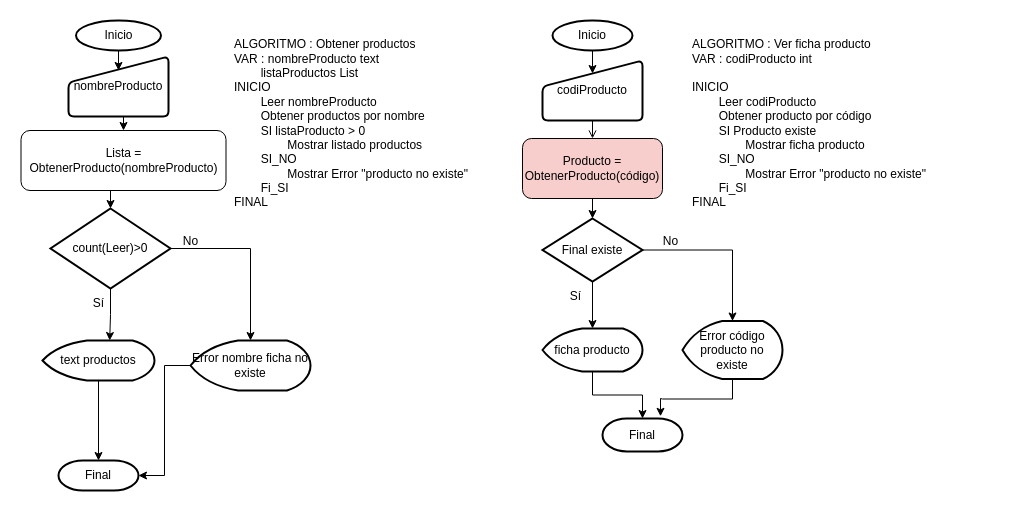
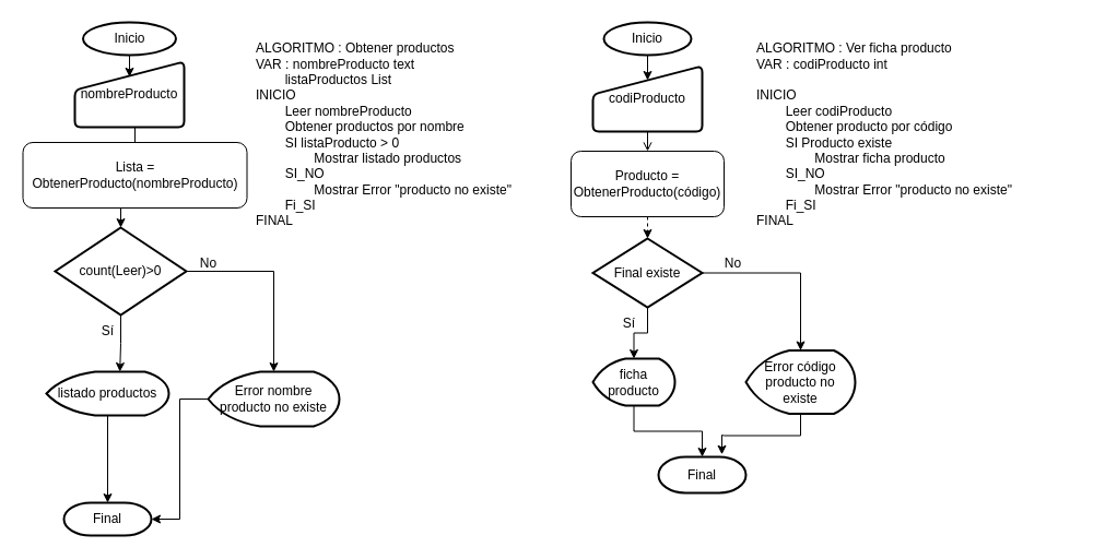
  <mxCell id="0" />
  <mxCell id="1" parent="0" />
  <mxCell id="2" style="edgeStyle=orthogonalEdgeStyle;rounded=0;orthogonalLoop=1;jettySize=auto;html=1;exitX=0.5;exitY=1;exitDx=0;exitDy=0;exitPerimeter=0;entryX=0.5;entryY=0.217;entryDx=0;entryDy=0;entryPerimeter=0;" parent="1" source="3" target="9" edge="1"><mxGeometry relative="1" as="geometry" /></mxCell>
  <mxCell id="3" value="Inicio" style="strokeWidth=2;html=1;shape=mxgraph.flowchart.start_1;whiteSpace=wrap;" parent="1" vertex="1"><mxGeometry x="552" y="20" width="80" height="30" as="geometry" /></mxCell>
  <mxCell id="4" style="edgeStyle=orthogonalEdgeStyle;rounded=0;orthogonalLoop=1;jettySize=auto;html=1;exitX=0.5;exitY=1;exitDx=0;exitDy=0;exitPerimeter=0;entryX=0.5;entryY=0.233;entryDx=0;entryDy=0;entryPerimeter=0;" parent="1" source="5" target="11" edge="1"><mxGeometry relative="1" as="geometry" /></mxCell>
  <mxCell id="5" value="Inicio" style="strokeWidth=2;html=1;shape=mxgraph.flowchart.start_1;whiteSpace=wrap;" parent="1" vertex="1"><mxGeometry x="75.5" y="20" width="85" height="30" as="geometry" /></mxCell>
  <mxCell id="6" value="Final" style="strokeWidth=2;html=1;shape=mxgraph.flowchart.terminator;whiteSpace=wrap;" parent="1" vertex="1"><mxGeometry x="58" y="460" width="80" height="30" as="geometry" /></mxCell>
  <mxCell id="7" value="Final" style="strokeWidth=2;html=1;shape=mxgraph.flowchart.terminator;whiteSpace=wrap;" parent="1" vertex="1"><mxGeometry x="602" y="418" width="80" height="33" as="geometry" /></mxCell>
  <mxCell id="8" style="edgeStyle=orthogonalEdgeStyle;rounded=0;orthogonalLoop=1;jettySize=auto;html=1;exitX=0.5;exitY=1;exitDx=0;exitDy=0;entryX=0.5;entryY=0;entryDx=0;entryDy=0;endArrow=open;" parent="1" source="9" target="35" edge="1"><mxGeometry relative="1" as="geometry" /></mxCell>
  <mxCell id="9" value="codiProducto" style="html=1;strokeWidth=2;shape=manualInput;whiteSpace=wrap;rounded=1;size=26;arcSize=11;" parent="1" vertex="1"><mxGeometry x="542" y="60" width="100" height="60" as="geometry" /></mxCell>
- <mxCell id="10" style="edgeStyle=orthogonalEdgeStyle;rounded=0;orthogonalLoop=1;jettySize=auto;html=1;exitX=0.5;exitY=1;exitDx=0;exitDy=0;entryX=0.5;entryY=0;entryDx=0;entryDy=0;" parent="1" source="11" target="33" edge="1"><mxGeometry relative="1" as="geometry" /></mxCell>
+ <mxCell id="10" style="edgeStyle=orthogonalEdgeStyle;rounded=0;orthogonalLoop=1;jettySize=auto;html=1;exitX=0.5;exitY=1;exitDx=0;exitDy=0;entryX=0.5;entryY=0;entryDx=0;entryDy=0;endArrow=none;" parent="1" source="11" target="33" edge="1"><mxGeometry relative="1" as="geometry" /></mxCell>
  <mxCell id="11" value="nombreProducto" style="html=1;strokeWidth=2;shape=manualInput;whiteSpace=wrap;rounded=1;size=26;arcSize=11;" parent="1" vertex="1"><mxGeometry x="68" y="56" width="100" height="60" as="geometry" /></mxCell>
  <mxCell id="12" style="edgeStyle=orthogonalEdgeStyle;rounded=0;orthogonalLoop=1;jettySize=auto;html=1;entryX=0.6;entryY=0;entryDx=0;entryDy=0;entryPerimeter=0;" parent="1" source="14" target="23" edge="1"><mxGeometry relative="1" as="geometry" /></mxCell>
  <mxCell id="13" style="edgeStyle=orthogonalEdgeStyle;rounded=0;orthogonalLoop=1;jettySize=auto;html=1;exitX=1;exitY=0.5;exitDx=0;exitDy=0;exitPerimeter=0;entryX=0.5;entryY=0;entryDx=0;entryDy=0;entryPerimeter=0;" parent="1" source="14" target="21" edge="1"><mxGeometry relative="1" as="geometry" /></mxCell>
  <mxCell id="14" value="count(Leer)&amp;gt;0" style="strokeWidth=2;html=1;shape=mxgraph.flowchart.decision;whiteSpace=wrap;" parent="1" vertex="1"><mxGeometry x="50" y="208" width="120" height="80" as="geometry" /></mxCell>
  <mxCell id="15" style="edgeStyle=orthogonalEdgeStyle;rounded=0;orthogonalLoop=1;jettySize=auto;html=1;exitX=0.5;exitY=1;exitDx=0;exitDy=0;exitPerimeter=0;entryX=0.5;entryY=0;entryDx=0;entryDy=0;entryPerimeter=0;" parent="1" source="17" target="19" edge="1"><mxGeometry relative="1" as="geometry" /></mxCell>
  <mxCell id="16" style="edgeStyle=orthogonalEdgeStyle;rounded=0;orthogonalLoop=1;jettySize=auto;html=1;exitX=1;exitY=0.5;exitDx=0;exitDy=0;exitPerimeter=0;entryX=0.5;entryY=0;entryDx=0;entryDy=0;entryPerimeter=0;" parent="1" source="17" target="27" edge="1"><mxGeometry relative="1" as="geometry" /></mxCell>
  <mxCell id="17" value="Final existe" style="strokeWidth=2;html=1;shape=mxgraph.flowchart.decision;whiteSpace=wrap;" parent="1" vertex="1"><mxGeometry x="542" y="218" width="100" height="63" as="geometry" /></mxCell>
  <mxCell id="18" style="edgeStyle=orthogonalEdgeStyle;rounded=0;orthogonalLoop=1;jettySize=auto;html=1;entryX=0.5;entryY=0;entryDx=0;entryDy=0;entryPerimeter=0;" parent="1" source="19" target="7" edge="1"><mxGeometry relative="1" as="geometry" /></mxCell>
- <mxCell id="19" value="ficha producto" style="strokeWidth=2;html=1;shape=mxgraph.flowchart.display;whiteSpace=wrap;" parent="1" vertex="1"><mxGeometry x="542" y="328" width="100" height="43" as="geometry" /></mxCell>
+ <mxCell id="19" value="ficha producto" style="strokeWidth=2;html=1;shape=mxgraph.flowchart.display;whiteSpace=wrap;" parent="1" vertex="1"><mxGeometry x="542" y="328" width="75" height="43" as="geometry" /></mxCell>
  <mxCell id="20" style="edgeStyle=orthogonalEdgeStyle;rounded=0;orthogonalLoop=1;jettySize=auto;html=1;entryX=1;entryY=0.5;entryDx=0;entryDy=0;entryPerimeter=0;" parent="1" source="21" target="6" edge="1"><mxGeometry relative="1" as="geometry" /></mxCell>
- <mxCell id="21" value="Error nombre ficha no existe" style="strokeWidth=2;html=1;shape=mxgraph.flowchart.display;whiteSpace=wrap;" parent="1" vertex="1"><mxGeometry x="190" y="340" width="120" height="50" as="geometry" /></mxCell>
+ <mxCell id="21" value="Error nombre producto no existe" style="strokeWidth=2;html=1;shape=mxgraph.flowchart.display;whiteSpace=wrap;" parent="1" vertex="1"><mxGeometry x="190" y="340" width="120" height="50" as="geometry" /></mxCell>
  <mxCell id="22" style="edgeStyle=orthogonalEdgeStyle;rounded=0;orthogonalLoop=1;jettySize=auto;html=1;exitX=0.5;exitY=1;exitDx=0;exitDy=0;exitPerimeter=0;entryX=0.5;entryY=0;entryDx=0;entryDy=0;entryPerimeter=0;" parent="1" source="23" target="6" edge="1"><mxGeometry relative="1" as="geometry" /></mxCell>
- <mxCell id="23" value="text productos" style="strokeWidth=2;html=1;shape=mxgraph.flowchart.display;whiteSpace=wrap;" parent="1" vertex="1"><mxGeometry x="42" y="340" width="112" height="40" as="geometry" /></mxCell>
+ <mxCell id="23" value="listado productos" style="strokeWidth=2;html=1;shape=mxgraph.flowchart.display;whiteSpace=wrap;" parent="1" vertex="1"><mxGeometry x="42" y="340" width="112" height="40" as="geometry" /></mxCell>
  <mxCell id="24" value="Sí" style="text;html=1;align=center;verticalAlign=middle;resizable=0;points=[];autosize=1;strokeColor=none;fillColor=none;" parent="1" vertex="1"><mxGeometry x="83" y="288" width="30" height="30" as="geometry" /></mxCell>
  <mxCell id="25" value="No" style="text;html=1;align=center;verticalAlign=middle;resizable=0;points=[];autosize=1;strokeColor=none;fillColor=none;" parent="1" vertex="1"><mxGeometry x="170" y="226" width="40" height="30" as="geometry" /></mxCell>
  <mxCell id="26" style="edgeStyle=orthogonalEdgeStyle;rounded=0;orthogonalLoop=1;jettySize=auto;html=1;entryX=0.725;entryY=-0.067;entryDx=0;entryDy=0;entryPerimeter=0;" parent="1" source="27" target="7" edge="1"><mxGeometry relative="1" as="geometry" /></mxCell>
  <mxCell id="27" value="Error código producto no existe" style="strokeWidth=2;html=1;shape=mxgraph.flowchart.display;whiteSpace=wrap;" parent="1" vertex="1"><mxGeometry x="682" y="320.5" width="100" height="58" as="geometry" /></mxCell>
  <mxCell id="28" value="Sí" style="text;html=1;align=center;verticalAlign=middle;resizable=0;points=[];autosize=1;strokeColor=none;fillColor=none;" parent="1" vertex="1"><mxGeometry x="560" y="281" width="30" height="30" as="geometry" /></mxCell>
  <mxCell id="29" value="No" style="text;html=1;align=center;verticalAlign=middle;resizable=0;points=[];autosize=1;strokeColor=none;fillColor=none;" parent="1" vertex="1"><mxGeometry x="650" y="226" width="40" height="30" as="geometry" /></mxCell>
  <mxCell id="30" value="ALGORITMO : Obtener productos&lt;br&gt;VAR : nombreProducto text&lt;br&gt;&lt;span style=&quot;white-space: pre;&quot;&gt;&#09;&lt;/span&gt;listaProductos List&lt;br&gt;INICIO&lt;br&gt;&lt;span style=&quot;white-space: pre;&quot;&gt;&#09;&lt;/span&gt;Leer nombreProducto&lt;br&gt;&lt;span style=&quot;white-space: pre;&quot;&gt;&#09;&lt;/span&gt;Obtener productos por nombre&lt;br&gt;&lt;span style=&quot;white-space: pre;&quot;&gt;&#09;&lt;/span&gt;SI listaProducto &amp;gt; 0&lt;br&gt;&lt;span style=&quot;&quot;&gt;&lt;span style=&quot;&quot;&gt;&amp;nbsp;&amp;nbsp;&amp;nbsp;&amp;nbsp;&lt;/span&gt;&lt;span style=&quot;&quot;&gt;&lt;span style=&quot;&quot;&gt;&amp;nbsp;&amp;nbsp;&amp;nbsp;&amp;nbsp;&lt;span style=&quot;white-space: pre;&quot;&gt;&#09;&lt;/span&gt;&lt;/span&gt;&lt;/span&gt;&lt;/span&gt;Mostrar listado productos&lt;br&gt;&lt;span style=&quot;white-space: pre;&quot;&gt;&#09;&lt;/span&gt;SI_NO &lt;br&gt;&lt;span style=&quot;&quot;&gt;&lt;span style=&quot;&quot;&gt;&amp;nbsp;&amp;nbsp;&amp;nbsp;&amp;nbsp;&lt;/span&gt;&lt;span style=&quot;&quot;&gt;&lt;span style=&quot;&quot;&gt;&amp;nbsp;&amp;nbsp;&amp;nbsp;&amp;nbsp;&lt;span style=&quot;white-space: pre;&quot;&gt;&#09;&lt;/span&gt;Mostrar Error &quot;producto no existe&quot;&lt;/span&gt;&lt;/span&gt;&lt;/span&gt;&lt;br&gt;&lt;span style=&quot;white-space: pre;&quot;&gt;&#09;&lt;/span&gt;Fi_SI&lt;br&gt;FINAL" style="text;html=1;strokeColor=none;fillColor=none;align=left;verticalAlign=middle;whiteSpace=wrap;rounded=0;" parent="1" vertex="1"><mxGeometry x="232" y="38" width="310" height="170" as="geometry" /></mxCell>
  <mxCell id="31" value="ALGORITMO : Ver ficha producto&lt;br&gt;VAR : codiProducto int&lt;br&gt;&lt;br&gt;INICIO&lt;br&gt;&lt;span style=&quot;white-space: pre;&quot;&gt;&#09;&lt;/span&gt;Leer codiProducto&lt;br&gt;&lt;span style=&quot;white-space: pre;&quot;&gt;&#09;&lt;/span&gt;Obtener producto por código&lt;br&gt;&lt;span style=&quot;white-space: pre;&quot;&gt;&#09;&lt;/span&gt;SI Producto existe&lt;br&gt;&lt;span style=&quot;&quot;&gt;&lt;span style=&quot;&quot;&gt;&amp;nbsp;&amp;nbsp;&amp;nbsp;&amp;nbsp;&lt;/span&gt;&lt;span style=&quot;&quot;&gt;&lt;span style=&quot;&quot;&gt;&amp;nbsp;&amp;nbsp;&amp;nbsp;&amp;nbsp;&lt;span style=&quot;white-space: pre;&quot;&gt;&#09;&lt;/span&gt;&lt;/span&gt;&lt;/span&gt;&lt;/span&gt;Mostrar ficha producto&lt;br&gt;&lt;span style=&quot;white-space: pre;&quot;&gt;&#09;&lt;/span&gt;SI_NO &lt;br&gt;&lt;span style=&quot;&quot;&gt;&lt;span style=&quot;&quot;&gt;&amp;nbsp;&amp;nbsp;&amp;nbsp;&amp;nbsp;&lt;/span&gt;&lt;span style=&quot;&quot;&gt;&lt;span style=&quot;&quot;&gt;&amp;nbsp;&amp;nbsp;&amp;nbsp;&amp;nbsp;&lt;span style=&quot;white-space: pre;&quot;&gt;&#09;&lt;/span&gt;Mostrar Error &quot;producto no existe&quot;&lt;/span&gt;&lt;/span&gt;&lt;/span&gt;&lt;br&gt;&lt;span style=&quot;white-space: pre;&quot;&gt;&#09;&lt;/span&gt;Fi_SI&lt;br&gt;FINAL" style="text;html=1;strokeColor=none;fillColor=none;align=left;verticalAlign=middle;whiteSpace=wrap;rounded=0;" parent="1" vertex="1"><mxGeometry x="690" y="38" width="310" height="170" as="geometry" /></mxCell>
  <mxCell id="32" style="edgeStyle=orthogonalEdgeStyle;rounded=0;orthogonalLoop=1;jettySize=auto;html=1;exitX=0.5;exitY=1;exitDx=0;exitDy=0;entryX=0.5;entryY=0;entryDx=0;entryDy=0;entryPerimeter=0;" parent="1" source="33" target="14" edge="1"><mxGeometry relative="1" as="geometry" /></mxCell>
  <mxCell id="33" value="Lista = ObtenerProducto(nombreProducto)" style="rounded=1;whiteSpace=wrap;html=1;" parent="1" vertex="1"><mxGeometry x="20.5" y="130" width="205" height="60" as="geometry" /></mxCell>
- <mxCell id="34" style="edgeStyle=orthogonalEdgeStyle;rounded=0;orthogonalLoop=1;jettySize=auto;html=1;exitX=0.5;exitY=1;exitDx=0;exitDy=0;entryX=0.5;entryY=0;entryDx=0;entryDy=0;entryPerimeter=0;" parent="1" source="35" target="17" edge="1"><mxGeometry relative="1" as="geometry" /></mxCell>
- <mxCell id="35" value="Producto = ObtenerProducto(código)" style="rounded=1;whiteSpace=wrap;html=1;fillColor=#f8cecc;" parent="1" vertex="1"><mxGeometry x="522" y="138" width="140" height="60" as="geometry" /></mxCell>
+ <mxCell id="34" style="edgeStyle=orthogonalEdgeStyle;rounded=0;orthogonalLoop=1;jettySize=auto;html=1;exitX=0.5;exitY=1;exitDx=0;exitDy=0;entryX=0.5;entryY=0;entryDx=0;entryDy=0;entryPerimeter=0;dashed=1;" parent="1" source="35" target="17" edge="1"><mxGeometry relative="1" as="geometry" /></mxCell>
+ <mxCell id="35" value="Producto = ObtenerProducto(código)" style="rounded=1;whiteSpace=wrap;html=1;" parent="1" vertex="1"><mxGeometry x="522" y="138" width="140" height="60" as="geometry" /></mxCell>
